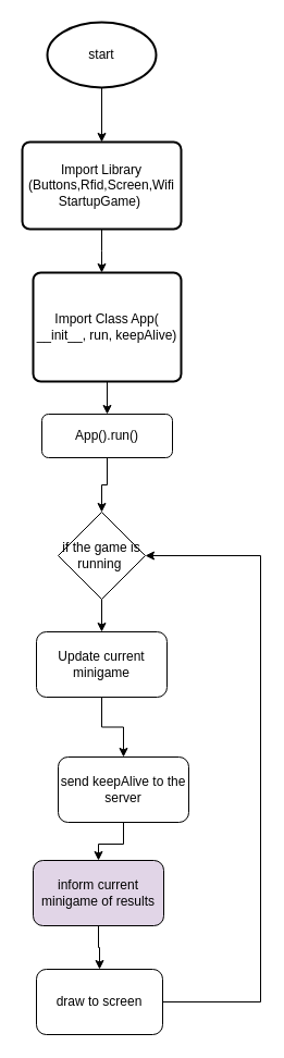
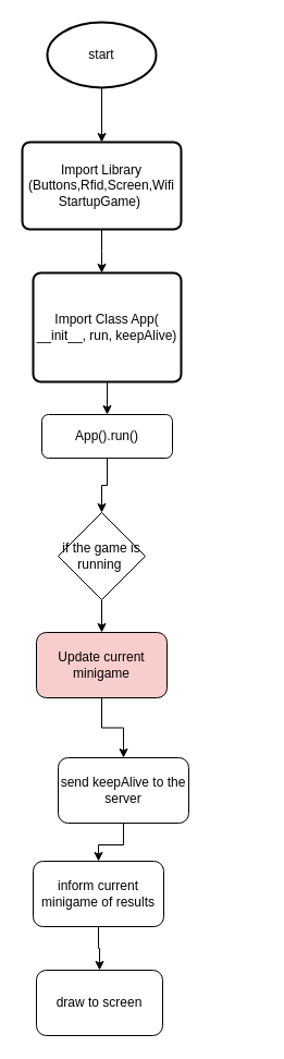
  <mxCell id="0" />
  <mxCell id="1" parent="0" />
  <mxCell id="2" value="" style="edgeStyle=orthogonalEdgeStyle;rounded=0;orthogonalLoop=1;jettySize=auto;html=1;" parent="1" source="3" target="5" edge="1"><mxGeometry relative="1" as="geometry" /></mxCell>
  <mxCell id="3" value="start" style="strokeWidth=2;html=1;shape=mxgraph.flowchart.start_1;whiteSpace=wrap;" parent="1" vertex="1"><mxGeometry x="43" y="20" width="100" height="60" as="geometry" /></mxCell>
  <mxCell id="4" value="" style="edgeStyle=orthogonalEdgeStyle;rounded=0;orthogonalLoop=1;jettySize=auto;html=1;" parent="1" source="5" edge="1"><mxGeometry relative="1" as="geometry"><mxPoint x="93" y="250" as="targetPoint" /></mxGeometry></mxCell>
  <mxCell id="5" value="Import Library&lt;br&gt;(Buttons,Rfid,Screen,Wifi&lt;br&gt;StartupGame)&amp;nbsp;" style="rounded=1;whiteSpace=wrap;html=1;absoluteArcSize=1;arcSize=14;strokeWidth=2;" parent="1" vertex="1"><mxGeometry x="20" y="130" width="146" height="80" as="geometry" /></mxCell>
  <mxCell id="6" value="" style="edgeStyle=orthogonalEdgeStyle;rounded=0;orthogonalLoop=1;jettySize=auto;html=1;" parent="1" source="7" target="11" edge="1"><mxGeometry relative="1" as="geometry" /></mxCell>
  <mxCell id="7" value="Import Class App( __init__, run, keepAlive)" style="rounded=1;whiteSpace=wrap;html=1;absoluteArcSize=1;arcSize=14;strokeWidth=2;" parent="1" vertex="1"><mxGeometry x="30" y="250" width="136" height="100" as="geometry" /></mxCell>
  <mxCell id="8" value="" style="edgeStyle=orthogonalEdgeStyle;rounded=0;orthogonalLoop=1;jettySize=auto;html=1;" parent="1" source="9" target="13" edge="1"><mxGeometry relative="1" as="geometry" /></mxCell>
  <mxCell id="9" value="if the game is running&amp;nbsp;" style="rhombus;whiteSpace=wrap;html=1;" parent="1" vertex="1"><mxGeometry x="53" y="470" width="80" height="80" as="geometry" /></mxCell>
  <mxCell id="10" style="edgeStyle=orthogonalEdgeStyle;rounded=0;orthogonalLoop=1;jettySize=auto;html=1;" parent="1" source="11" target="9" edge="1"><mxGeometry relative="1" as="geometry" /></mxCell>
  <mxCell id="11" value="App().run()" style="rounded=1;whiteSpace=wrap;html=1;" parent="1" vertex="1"><mxGeometry x="38" y="380" width="120" height="40" as="geometry" /></mxCell>
  <mxCell id="12" value="" style="edgeStyle=orthogonalEdgeStyle;rounded=0;orthogonalLoop=1;jettySize=auto;html=1;" parent="1" source="13" target="15" edge="1"><mxGeometry relative="1" as="geometry" /></mxCell>
- <mxCell id="13" value="Update current minigame" style="rounded=1;whiteSpace=wrap;html=1;" parent="1" vertex="1"><mxGeometry x="33" y="580" width="120" height="60" as="geometry" /></mxCell>
+ <mxCell id="13" value="Update current minigame" style="rounded=1;whiteSpace=wrap;html=1;fillColor=#f8cecc;" parent="1" vertex="1"><mxGeometry x="33" y="580" width="120" height="60" as="geometry" /></mxCell>
  <mxCell id="14" value="" style="edgeStyle=orthogonalEdgeStyle;rounded=0;orthogonalLoop=1;jettySize=auto;html=1;" parent="1" source="15" target="17" edge="1"><mxGeometry relative="1" as="geometry" /></mxCell>
  <mxCell id="15" value="send keepAlive to the server" style="rounded=1;whiteSpace=wrap;html=1;" parent="1" vertex="1"><mxGeometry x="53" y="695" width="120" height="60" as="geometry" /></mxCell>
  <mxCell id="16" value="" style="edgeStyle=orthogonalEdgeStyle;rounded=0;orthogonalLoop=1;jettySize=auto;html=1;" parent="1" source="17" target="19" edge="1"><mxGeometry relative="1" as="geometry" /></mxCell>
- <mxCell id="17" value="inform current minigame of results" style="rounded=1;whiteSpace=wrap;html=1;fillColor=#e1d5e7;" parent="1" vertex="1"><mxGeometry x="30" y="790" width="120" height="60" as="geometry" /></mxCell>
- <mxCell id="18" style="edgeStyle=orthogonalEdgeStyle;rounded=0;orthogonalLoop=1;jettySize=auto;html=1;entryX=1;entryY=0.5;entryDx=0;entryDy=0;" parent="1" source="19" target="9" edge="1"><mxGeometry relative="1" as="geometry"><Array as="points"><mxPoint x="239" y="920" /><mxPoint x="239" y="510" /></Array></mxGeometry></mxCell>
+ <mxCell id="17" value="inform current minigame of results" style="rounded=1;whiteSpace=wrap;html=1;" parent="1" vertex="1"><mxGeometry x="30" y="790" width="120" height="60" as="geometry" /></mxCell>
  <mxCell id="19" value="draw to screen" style="rounded=1;whiteSpace=wrap;html=1;" parent="1" vertex="1"><mxGeometry x="33" y="890" width="116" height="60" as="geometry" /></mxCell>
